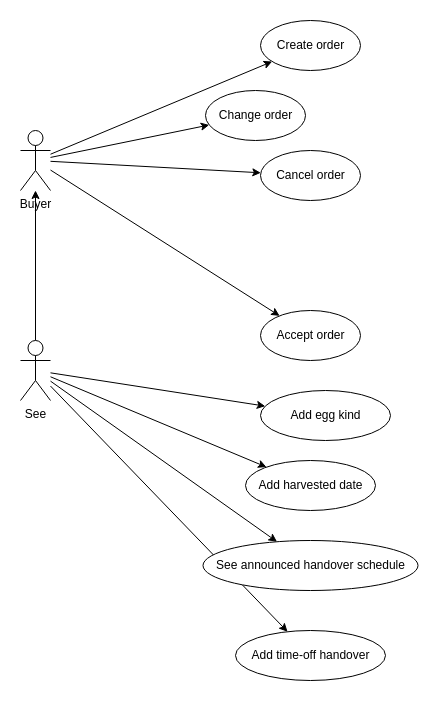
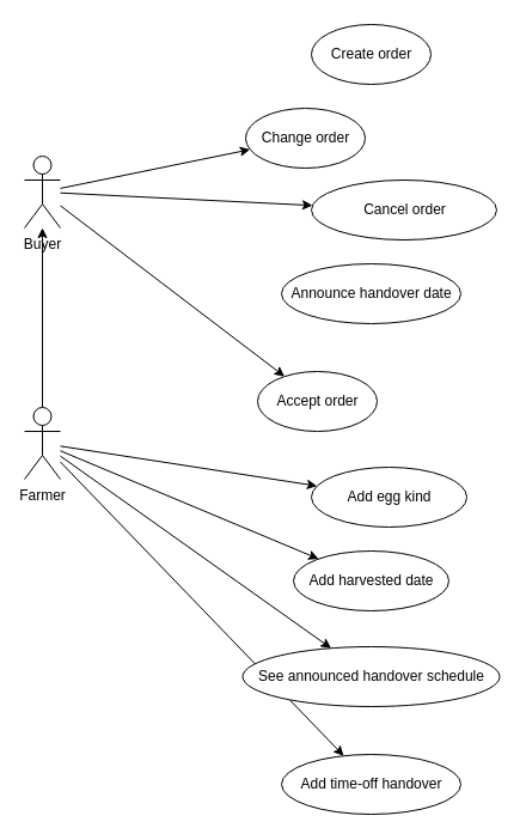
  <mxCell id="0" />
  <mxCell id="1" parent="0" />
  <mxCell id="2" value="Create order" style="shape=ellipse;html=1;dashed=0;whitespace=wrap;perimeter=ellipsePerimeter;" parent="1" vertex="1"><mxGeometry x="260" y="20" width="100" height="50" as="geometry" /></mxCell>
- <mxCell id="3" style="edgeStyle=none;html=1;" parent="1" source="7" target="2" edge="1"><mxGeometry relative="1" as="geometry" /></mxCell>
  <mxCell id="4" style="edgeStyle=none;html=1;" parent="1" source="7" target="8" edge="1"><mxGeometry relative="1" as="geometry" /></mxCell>
  <mxCell id="5" style="edgeStyle=none;html=1;" parent="1" source="7" target="17" edge="1"><mxGeometry relative="1" as="geometry" /></mxCell>
  <mxCell id="6" style="edgeStyle=none;html=1;" parent="1" source="7" target="18" edge="1"><mxGeometry relative="1" as="geometry" /></mxCell>
  <mxCell id="7" value="Buyer" style="shape=umlActor;verticalLabelPosition=bottom;verticalAlign=top;html=1;outlineConnect=0;" parent="1" vertex="1"><mxGeometry x="20" y="130" width="30" height="60" as="geometry" /></mxCell>
- <mxCell id="8" value="Cancel order" style="shape=ellipse;html=1;dashed=0;whitespace=wrap;perimeter=ellipsePerimeter;" parent="1" vertex="1"><mxGeometry x="260" y="150" width="100" height="50" as="geometry" /></mxCell>
+ <mxCell id="8" value="Cancel order" style="shape=ellipse;html=1;dashed=0;whitespace=wrap;perimeter=ellipsePerimeter;" parent="1" vertex="1"><mxGeometry x="260" y="150" width="155" height="50" as="geometry" /></mxCell>
  <mxCell id="9" style="edgeStyle=none;html=1;" parent="1" source="14" target="16" edge="1"><mxGeometry relative="1" as="geometry" /></mxCell>
  <mxCell id="10" style="edgeStyle=none;html=1;" parent="1" source="14" target="7" edge="1"><mxGeometry relative="1" as="geometry" /></mxCell>
  <mxCell id="11" style="edgeStyle=none;html=1;" parent="1" source="14" target="19" edge="1"><mxGeometry relative="1" as="geometry" /></mxCell>
  <mxCell id="12" style="edgeStyle=none;html=1;" parent="1" source="14" target="20" edge="1"><mxGeometry relative="1" as="geometry" /></mxCell>
  <mxCell id="13" style="edgeStyle=none;html=1;" parent="1" source="14" target="21" edge="1"><mxGeometry relative="1" as="geometry" /></mxCell>
- <mxCell id="14" value="See" style="shape=umlActor;verticalLabelPosition=bottom;verticalAlign=top;html=1;outlineConnect=0;" parent="1" vertex="1"><mxGeometry x="20" y="340" width="30" height="60" as="geometry" /></mxCell>
+ <mxCell id="14" value="Farmer" style="shape=umlActor;verticalLabelPosition=bottom;verticalAlign=top;html=1;outlineConnect=0;" parent="1" vertex="1"><mxGeometry x="20" y="340" width="30" height="60" as="geometry" /></mxCell>
+ <mxCell id="15" value="Announce handover date" style="shape=ellipse;html=1;dashed=0;whitespace=wrap;perimeter=ellipsePerimeter;" parent="1" vertex="1"><mxGeometry x="235" y="220" width="150" height="50" as="geometry" /></mxCell>
  <mxCell id="16" value="Add egg kind" style="shape=ellipse;html=1;dashed=0;whitespace=wrap;perimeter=ellipsePerimeter;" parent="1" vertex="1"><mxGeometry x="260" y="390" width="130" height="50" as="geometry" /></mxCell>
  <mxCell id="17" value="Change order" style="shape=ellipse;html=1;dashed=0;whitespace=wrap;perimeter=ellipsePerimeter;" parent="1" vertex="1"><mxGeometry x="205" y="90" width="100" height="50" as="geometry" /></mxCell>
- <mxCell id="18" value="Accept order" style="shape=ellipse;html=1;dashed=0;whitespace=wrap;perimeter=ellipsePerimeter;" parent="1" vertex="1"><mxGeometry x="260" y="310" width="100" height="50" as="geometry" /></mxCell>
+ <mxCell id="18" value="Accept order" style="shape=ellipse;html=1;dashed=0;whitespace=wrap;perimeter=ellipsePerimeter;" parent="1" vertex="1"><mxGeometry x="215" y="310" width="100" height="50" as="geometry" /></mxCell>
  <mxCell id="19" value="Add harvested date" style="shape=ellipse;html=1;dashed=0;whitespace=wrap;perimeter=ellipsePerimeter;" parent="1" vertex="1"><mxGeometry x="245" y="460" width="130" height="50" as="geometry" /></mxCell>
  <mxCell id="20" value="See announced handover schedule" style="shape=ellipse;html=1;dashed=0;whitespace=wrap;perimeter=ellipsePerimeter;" parent="1" vertex="1"><mxGeometry x="202.5" y="540" width="215" height="50" as="geometry" /></mxCell>
  <mxCell id="21" value="Add time-off handover" style="shape=ellipse;html=1;dashed=0;whitespace=wrap;perimeter=ellipsePerimeter;" parent="1" vertex="1"><mxGeometry x="235" y="630" width="150" height="50" as="geometry" /></mxCell>
